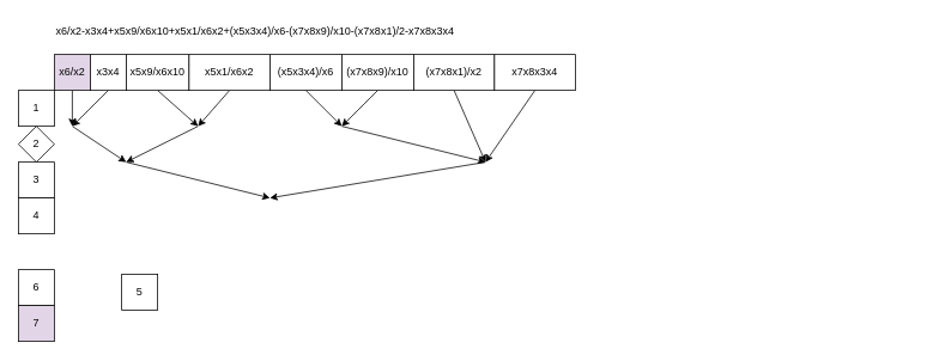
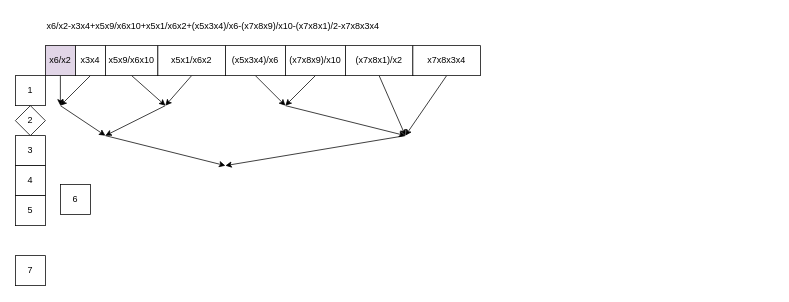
  <mxCell id="0" />
  <mxCell id="1" parent="0" />
  <mxCell id="2" value="x6/x2-x3x4+x5x9/x6x10+x5x1/x6x2+(x5x3x4)/x6-(x7x8x9)/x10-(x7x8x1)/2-x7x8x3x4" style="text;whiteSpace=wrap;" parent="1" vertex="1"><mxGeometry x="60" y="20" width="970" height="50" as="geometry" /></mxCell>
  <mxCell id="3" style="edgeStyle=none;rounded=0;orthogonalLoop=1;jettySize=auto;html=1;exitX=0.5;exitY=1;exitDx=0;exitDy=0;" parent="1" source="4" edge="1"><mxGeometry relative="1" as="geometry"><mxPoint x="80" y="140" as="targetPoint" /></mxGeometry></mxCell>
  <mxCell id="4" value="x6/x2" style="rounded=0;whiteSpace=wrap;html=1;fillColor=#e1d5e7;" parent="1" vertex="1"><mxGeometry x="60" y="60" width="40" height="40" as="geometry" /></mxCell>
  <mxCell id="5" style="edgeStyle=none;rounded=0;orthogonalLoop=1;jettySize=auto;html=1;exitX=0.5;exitY=1;exitDx=0;exitDy=0;" parent="1" source="6" edge="1"><mxGeometry relative="1" as="geometry"><mxPoint x="80" y="140" as="targetPoint" /></mxGeometry></mxCell>
  <mxCell id="6" value="x3x4" style="rounded=0;whiteSpace=wrap;html=1;" parent="1" vertex="1"><mxGeometry x="100" y="60" width="40" height="40" as="geometry" /></mxCell>
  <mxCell id="7" style="edgeStyle=none;rounded=0;orthogonalLoop=1;jettySize=auto;html=1;exitX=0.5;exitY=1;exitDx=0;exitDy=0;" parent="1" source="8" edge="1"><mxGeometry relative="1" as="geometry"><mxPoint x="220" y="140" as="targetPoint" /></mxGeometry></mxCell>
  <mxCell id="8" value="x5x9/x6x10" style="rounded=0;whiteSpace=wrap;html=1;" parent="1" vertex="1"><mxGeometry x="140" y="60" width="70" height="40" as="geometry" /></mxCell>
  <mxCell id="9" style="edgeStyle=none;rounded=0;orthogonalLoop=1;jettySize=auto;html=1;exitX=0.5;exitY=1;exitDx=0;exitDy=0;" parent="1" source="10" edge="1"><mxGeometry relative="1" as="geometry"><mxPoint x="220" y="140" as="targetPoint" /></mxGeometry></mxCell>
  <mxCell id="10" value="x5x1/x6x2" style="rounded=0;whiteSpace=wrap;html=1;" parent="1" vertex="1"><mxGeometry x="210" y="60" width="90" height="40" as="geometry" /></mxCell>
  <mxCell id="11" style="edgeStyle=none;rounded=0;orthogonalLoop=1;jettySize=auto;html=1;exitX=0.5;exitY=1;exitDx=0;exitDy=0;" parent="1" source="12" edge="1"><mxGeometry relative="1" as="geometry"><mxPoint x="380" y="140" as="targetPoint" /></mxGeometry></mxCell>
  <mxCell id="12" value="(x5x3x4)/x6" style="rounded=0;whiteSpace=wrap;html=1;" parent="1" vertex="1"><mxGeometry x="300" y="60" width="80" height="40" as="geometry" /></mxCell>
  <mxCell id="13" style="edgeStyle=none;rounded=0;orthogonalLoop=1;jettySize=auto;html=1;exitX=0.5;exitY=1;exitDx=0;exitDy=0;" parent="1" source="14" edge="1"><mxGeometry relative="1" as="geometry"><mxPoint x="380" y="140" as="targetPoint" /></mxGeometry></mxCell>
  <mxCell id="14" value="(x7x8x9)/x10" style="rounded=0;whiteSpace=wrap;html=1;" parent="1" vertex="1"><mxGeometry x="380" y="60" width="80" height="40" as="geometry" /></mxCell>
  <mxCell id="15" value="1" style="rounded=0;whiteSpace=wrap;html=1;" parent="1" vertex="1"><mxGeometry y="100" width="40" height="40" as="geometry" x="20" /></mxCell>
  <mxCell id="16" value="2" style="rhombus;whiteSpace=wrap;html=1;" parent="1" vertex="1"><mxGeometry y="140" width="40" height="40" as="geometry" x="20" /></mxCell>
  <mxCell id="17" value="3" style="rounded=0;whiteSpace=wrap;html=1;" parent="1" vertex="1"><mxGeometry y="180" width="40" height="40" as="geometry" x="20" /></mxCell>
  <mxCell id="18" value="4" style="rounded=0;whiteSpace=wrap;html=1;" parent="1" vertex="1"><mxGeometry y="220" width="40" height="40" as="geometry" x="20" /></mxCell>
- <mxCell id="19" value="5" style="rounded=0;whiteSpace=wrap;html=1;" parent="1" vertex="1"><mxGeometry x="135" y="305" width="40" height="40" as="geometry" /></mxCell>
- <mxCell id="20" value="6" style="rounded=0;whiteSpace=wrap;html=1;" parent="1" vertex="1"><mxGeometry y="300" width="40" height="40" as="geometry" x="20" /></mxCell>
- <mxCell id="21" value="7" style="rounded=0;whiteSpace=wrap;html=1;fillColor=#e1d5e7;" parent="1" vertex="1"><mxGeometry y="340" width="40" height="40" as="geometry" x="20" /></mxCell>
+ <mxCell id="19" value="5" style="rounded=0;whiteSpace=wrap;html=1;" parent="1" vertex="1"><mxGeometry y="260" width="40" height="40" as="geometry" x="20" /></mxCell>
+ <mxCell id="20" value="6" style="rounded=0;whiteSpace=wrap;html=1;" parent="1" vertex="1"><mxGeometry x="80" y="245" width="40" height="40" as="geometry" /></mxCell>
+ <mxCell id="21" value="7" style="rounded=0;whiteSpace=wrap;html=1;" parent="1" vertex="1"><mxGeometry y="340" width="40" height="40" as="geometry" x="20" /></mxCell>
  <mxCell id="22" style="edgeStyle=none;rounded=0;orthogonalLoop=1;jettySize=auto;html=1;exitX=0.5;exitY=1;exitDx=0;exitDy=0;" parent="1" source="23" edge="1"><mxGeometry relative="1" as="geometry"><mxPoint x="540" y="180" as="targetPoint" /></mxGeometry></mxCell>
  <mxCell id="23" value="(x7x8x1)/x2" style="rounded=0;whiteSpace=wrap;html=1;" parent="1" vertex="1"><mxGeometry x="460" y="60" width="90" height="40" as="geometry" /></mxCell>
  <mxCell id="24" style="edgeStyle=none;rounded=0;orthogonalLoop=1;jettySize=auto;html=1;exitX=0.5;exitY=1;exitDx=0;exitDy=0;" parent="1" source="25" edge="1"><mxGeometry relative="1" as="geometry"><mxPoint x="540" y="180" as="targetPoint" /></mxGeometry></mxCell>
  <mxCell id="25" value="x7x8x3x4" style="rounded=0;whiteSpace=wrap;html=1;" parent="1" vertex="1"><mxGeometry x="550" y="60" width="90" height="40" as="geometry" /></mxCell>
  <mxCell id="26" value="" style="endArrow=classic;html=1;rounded=0;" parent="1" edge="1"><mxGeometry width="50" height="50" relative="1" as="geometry"><mxPoint x="80" y="140" as="sourcePoint" /><mxPoint x="140" y="180" as="targetPoint" /></mxGeometry></mxCell>
  <mxCell id="27" value="" style="endArrow=classic;html=1;rounded=0;" parent="1" edge="1"><mxGeometry width="50" height="50" relative="1" as="geometry"><mxPoint x="220" y="140" as="sourcePoint" /><mxPoint x="140" y="180" as="targetPoint" /></mxGeometry></mxCell>
  <mxCell id="28" value="" style="endArrow=classic;html=1;rounded=0;" parent="1" edge="1"><mxGeometry width="50" height="50" relative="1" as="geometry"><mxPoint x="380" y="140" as="sourcePoint" /><mxPoint x="540" y="180" as="targetPoint" /></mxGeometry></mxCell>
  <mxCell id="29" value="" style="endArrow=classic;html=1;rounded=0;" parent="1" edge="1"><mxGeometry width="50" height="50" relative="1" as="geometry"><mxPoint x="140" y="180" as="sourcePoint" /><mxPoint x="300" y="220" as="targetPoint" /></mxGeometry></mxCell>
  <mxCell id="30" value="" style="endArrow=classic;html=1;rounded=0;" parent="1" edge="1"><mxGeometry width="50" height="50" relative="1" as="geometry"><mxPoint x="540" y="180" as="sourcePoint" /><mxPoint x="300" y="220" as="targetPoint" /></mxGeometry></mxCell>
